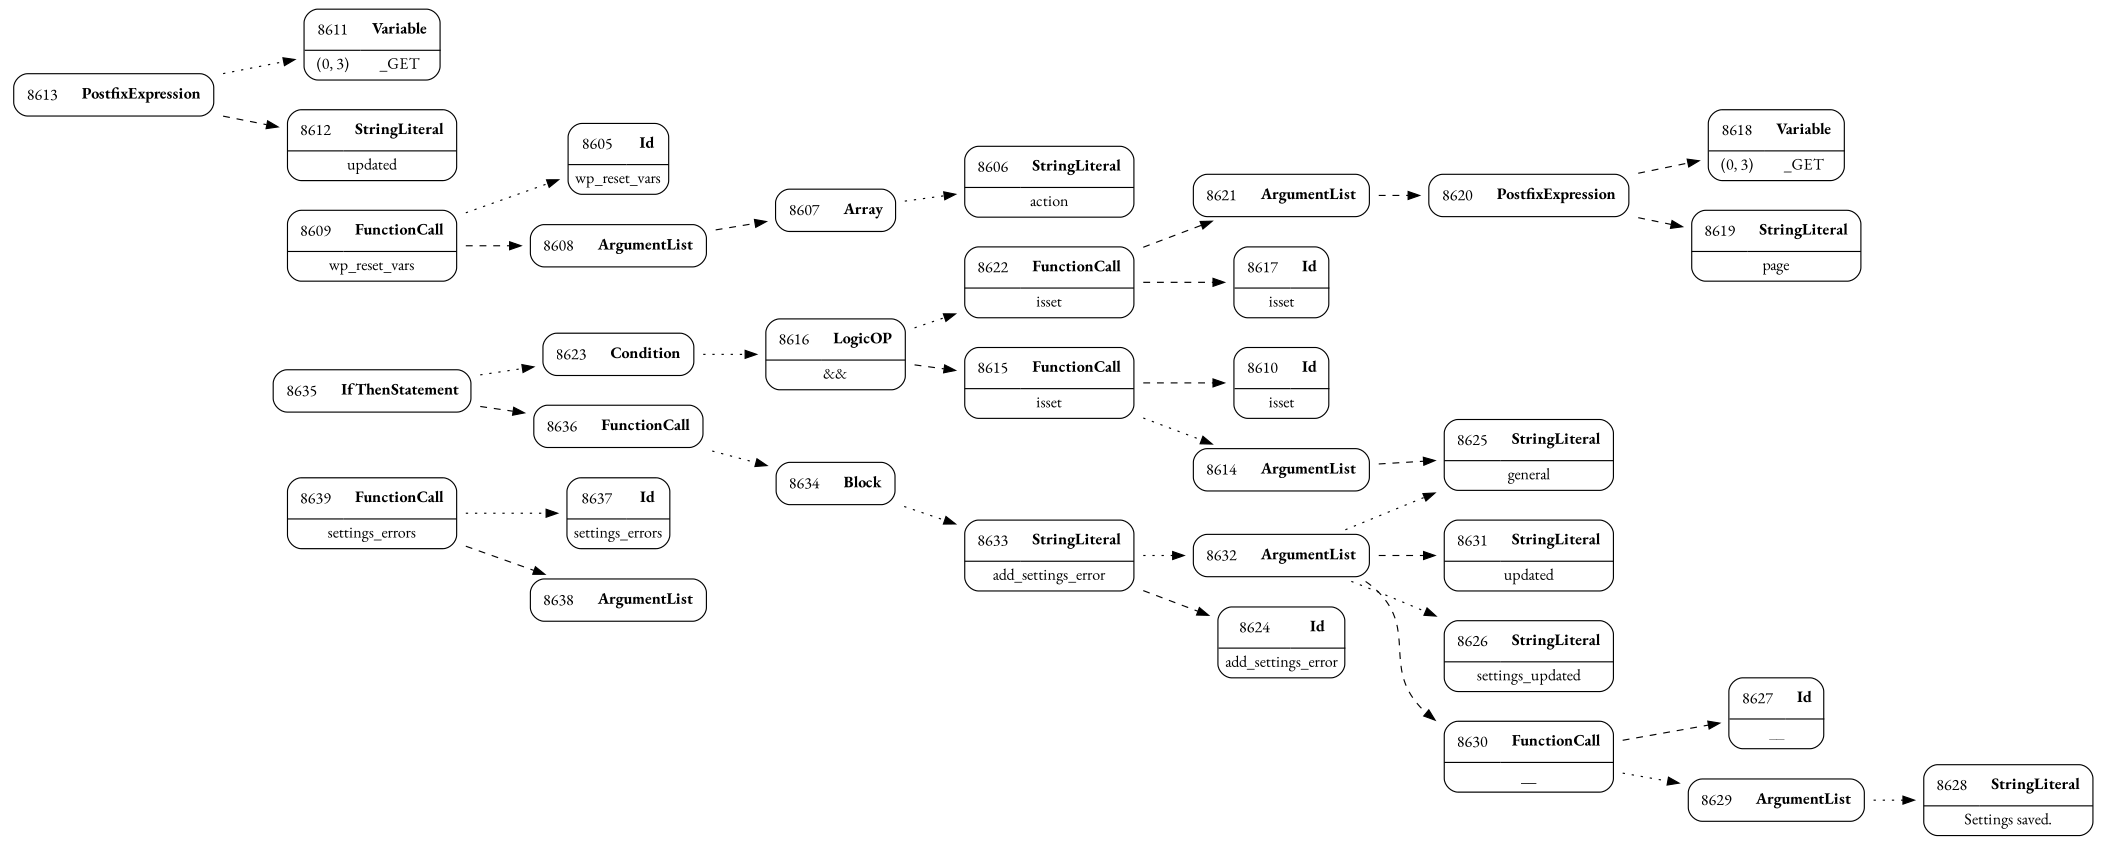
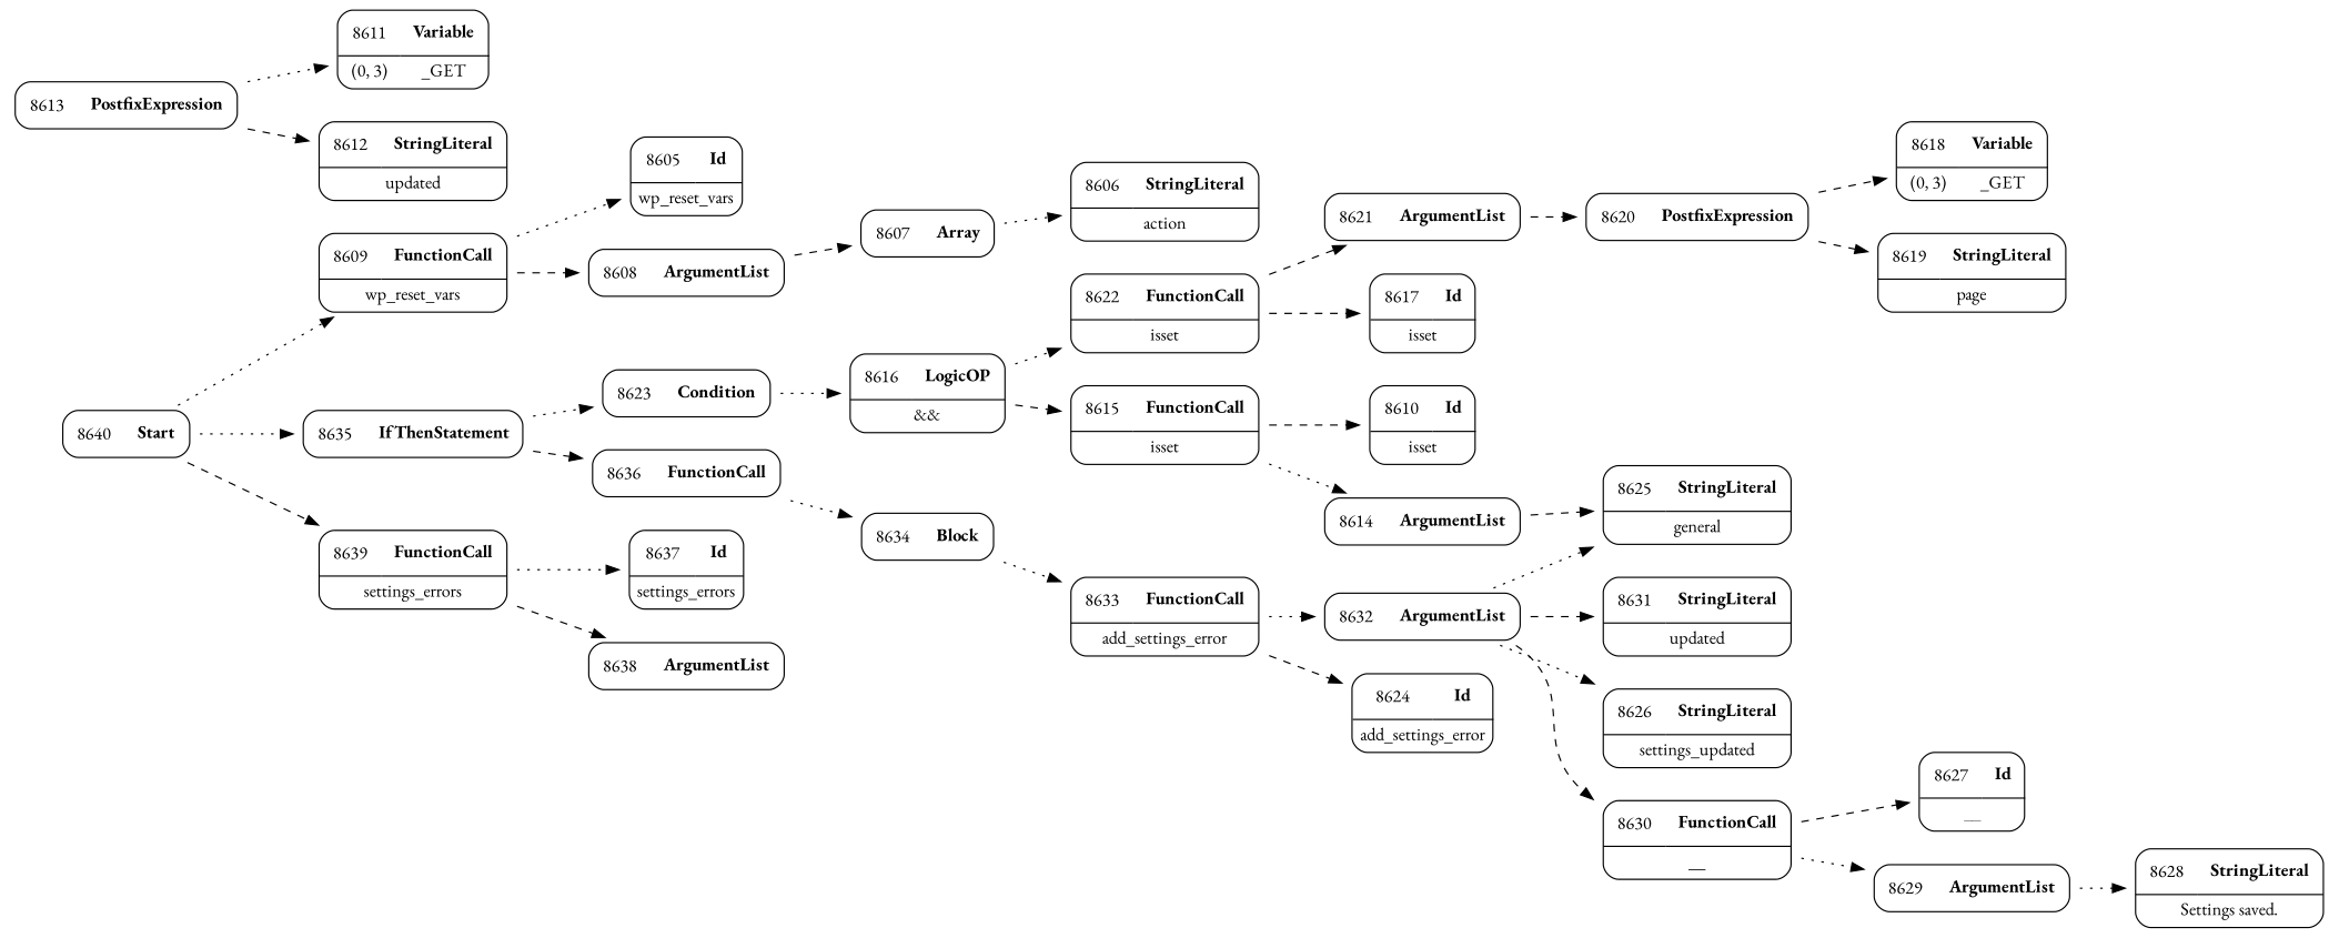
  digraph {
    fontname="EB Garamond"
    rankdir=LR
    node [fontname="EB Garamond" shape=none]
    edge [fontname="EB Garamond" style=dashed weight=2]
+   n1 [label=<<TABLE border='1' cellspacing='0' cellpadding='10' style='rounded' ><TR><TD border='0'>8640</TD><TD border='0'><B>Start</B></TD></TR></TABLE>>]
    n2 [label=<<TABLE border='1' cellspacing='0' cellpadding='10' style='rounded' ><TR><TD border='0'>8609</TD><TD border='0'><B>FunctionCall</B></TD></TR><HR/><TR><TD border='0' cellpadding='5' colspan='2'>wp_reset_vars</TD></TR></TABLE>>]
    n3 [label=<<TABLE border='1' cellspacing='0' cellpadding='10' style='rounded' ><TR><TD border='0'>8635</TD><TD border='0'><B>IfThenStatement</B></TD></TR></TABLE>>]
    n4 [label=<<TABLE border='1' cellspacing='0' cellpadding='10' style='rounded' ><TR><TD border='0'>8639</TD><TD border='0'><B>FunctionCall</B></TD></TR><HR/><TR><TD border='0' cellpadding='5' colspan='2'>settings_errors</TD></TR></TABLE>>]
    n5 [label=<<TABLE border='1' cellspacing='0' cellpadding='10' style='rounded' ><TR><TD border='0'>8605</TD><TD border='0'><B>Id</B></TD></TR><HR/><TR><TD border='0' cellpadding='5' colspan='2'>wp_reset_vars</TD></TR></TABLE>>]
    n6 [label=<<TABLE border='1' cellspacing='0' cellpadding='10' style='rounded' ><TR><TD border='0'>8608</TD><TD border='0'><B>ArgumentList</B></TD></TR></TABLE>>]
    n7 [label=<<TABLE border='1' cellspacing='0' cellpadding='10' style='rounded' ><TR><TD border='0'>8623</TD><TD border='0'><B>Condition</B></TD></TR></TABLE>>]
    n8 [label=<<TABLE border='1' cellspacing='0' cellpadding='10' style='rounded' ><TR><TD border='0'>8636</TD><TD border='0'><B>FunctionCall</B></TD></TR></TABLE>>]
    n9 [label=<<TABLE border='1' cellspacing='0' cellpadding='10' style='rounded' ><TR><TD border='0'>8637</TD><TD border='0'><B>Id</B></TD></TR><HR/><TR><TD border='0' cellpadding='5' colspan='2'>settings_errors</TD></TR></TABLE>>]
    n10 [label=<<TABLE border='1' cellspacing='0' cellpadding='10' style='rounded' ><TR><TD border='0'>8638</TD><TD border='0'><B>ArgumentList</B></TD></TR></TABLE>>]
    n11 [label=<<TABLE border='1' cellspacing='0' cellpadding='10' style='rounded' ><TR><TD border='0'>8607</TD><TD border='0'><B>Array</B></TD></TR></TABLE>>]
    n12 [label=<<TABLE border='1' cellspacing='0' cellpadding='10' style='rounded' ><TR><TD border='0'>8616</TD><TD border='0'><B>LogicOP</B></TD></TR><HR/><TR><TD border='0' cellpadding='5' colspan='2'>&amp;&amp;</TD></TR></TABLE>>]
    n13 [label=<<TABLE border='1' cellspacing='0' cellpadding='10' style='rounded' ><TR><TD border='0'>8634</TD><TD border='0'><B>Block</B></TD></TR></TABLE>>]
    n14 [label=<<TABLE border='1' cellspacing='0' cellpadding='10' style='rounded' ><TR><TD border='0'>8606</TD><TD border='0'><B>StringLiteral</B></TD></TR><HR/><TR><TD border='0' cellpadding='5' colspan='2'>action</TD></TR></TABLE>>]
    n15 [label=<<TABLE border='1' cellspacing='0' cellpadding='10' style='rounded' ><TR><TD border='0'>8610</TD><TD border='0'><B>Id</B></TD></TR><HR/><TR><TD border='0' cellpadding='5' colspan='2'>isset</TD></TR></TABLE>>]
    n16 [label=<<TABLE border='1' cellspacing='0' cellpadding='10' style='rounded' ><TR><TD border='0'>8611</TD><TD border='0'><B>Variable</B></TD></TR><HR/><TR><TD border='0' cellpadding='5'>(0, 3)</TD><TD border='0' cellpadding='5'>_GET</TD></TR></TABLE>>]
    n17 [label=<<TABLE border='1' cellspacing='0' cellpadding='10' style='rounded' ><TR><TD border='0'>8612</TD><TD border='0'><B>StringLiteral</B></TD></TR><HR/><TR><TD border='0' cellpadding='5' colspan='2'>updated</TD></TR></TABLE>>]
    n18 [label=<<TABLE border='1' cellspacing='0' cellpadding='10' style='rounded' ><TR><TD border='0'>8613</TD><TD border='0'><B>PostfixExpression</B></TD></TR></TABLE>>]
    n19 [label=<<TABLE border='1' cellspacing='0' cellpadding='10' style='rounded' ><TR><TD border='0'>8614</TD><TD border='0'><B>ArgumentList</B></TD></TR></TABLE>>]
    n20 [label=<<TABLE border='1' cellspacing='0' cellpadding='10' style='rounded' ><TR><TD border='0'>8625</TD><TD border='0'><B>StringLiteral</B></TD></TR><HR/><TR><TD border='0' cellpadding='5' colspan='2'>general</TD></TR></TABLE>>]
    n21 [label=<<TABLE border='1' cellspacing='0' cellpadding='10' style='rounded' ><TR><TD border='0'>8615</TD><TD border='0'><B>FunctionCall</B></TD></TR><HR/><TR><TD border='0' cellpadding='5' colspan='2'>isset</TD></TR></TABLE>>]
    n22 [label=<<TABLE border='1' cellspacing='0' cellpadding='10' style='rounded' ><TR><TD border='0'>8622</TD><TD border='0'><B>FunctionCall</B></TD></TR><HR/><TR><TD border='0' cellpadding='5' colspan='2'>isset</TD></TR></TABLE>>]
    n23 [label=<<TABLE border='1' cellspacing='0' cellpadding='10' style='rounded' ><TR><TD border='0'>8617</TD><TD border='0'><B>Id</B></TD></TR><HR/><TR><TD border='0' cellpadding='5' colspan='2'>isset</TD></TR></TABLE>>]
    n24 [label=<<TABLE border='1' cellspacing='0' cellpadding='10' style='rounded' ><TR><TD border='0'>8621</TD><TD border='0'><B>ArgumentList</B></TD></TR></TABLE>>]
    n25 [label=<<TABLE border='1' cellspacing='0' cellpadding='10' style='rounded' ><TR><TD border='0'>8620</TD><TD border='0'><B>PostfixExpression</B></TD></TR></TABLE>>]
    n26 [label=<<TABLE border='1' cellspacing='0' cellpadding='10' style='rounded' ><TR><TD border='0'>8618</TD><TD border='0'><B>Variable</B></TD></TR><HR/><TR><TD border='0' cellpadding='5'>(0, 3)</TD><TD border='0' cellpadding='5'>_GET</TD></TR></TABLE>>]
    n27 [label=<<TABLE border='1' cellspacing='0' cellpadding='10' style='rounded' ><TR><TD border='0'>8619</TD><TD border='0'><B>StringLiteral</B></TD></TR><HR/><TR><TD border='0' cellpadding='5' colspan='2'>page</TD></TR></TABLE>>]
    n28 [label=<<TABLE border='1' cellspacing='0' cellpadding='10' style='rounded' ><TR><TD border='0'>8624</TD><TD border='0'><B>Id</B></TD></TR><HR/><TR><TD border='0' cellpadding='5' colspan='2'>add_settings_error</TD></TR></TABLE>>]
    n29 [label=<<TABLE border='1' cellspacing='0' cellpadding='10' style='rounded' ><TR><TD border='0'>8626</TD><TD border='0'><B>StringLiteral</B></TD></TR><HR/><TR><TD border='0' cellpadding='5' colspan='2'>settings_updated</TD></TR></TABLE>>]
    n30 [label=<<TABLE border='1' cellspacing='0' cellpadding='10' style='rounded' ><TR><TD border='0'>8627</TD><TD border='0'><B>Id</B></TD></TR><HR/><TR><TD border='0' cellpadding='5' colspan='2'>__</TD></TR></TABLE>>]
    n31 [label=<<TABLE border='1' cellspacing='0' cellpadding='10' style='rounded' ><TR><TD border='0'>8628</TD><TD border='0'><B>StringLiteral</B></TD></TR><HR/><TR><TD border='0' cellpadding='5' colspan='2'>Settings saved.</TD></TR></TABLE>>]
    n32 [label=<<TABLE border='1' cellspacing='0' cellpadding='10' style='rounded' ><TR><TD border='0'>8629</TD><TD border='0'><B>ArgumentList</B></TD></TR></TABLE>>]
    n33 [label=<<TABLE border='1' cellspacing='0' cellpadding='10' style='rounded' ><TR><TD border='0'>8630</TD><TD border='0'><B>FunctionCall</B></TD></TR><HR/><TR><TD border='0' cellpadding='5' colspan='2'>__</TD></TR></TABLE>>]
    n34 [label=<<TABLE border='1' cellspacing='0' cellpadding='10' style='rounded' ><TR><TD border='0'>8631</TD><TD border='0'><B>StringLiteral</B></TD></TR><HR/><TR><TD border='0' cellpadding='5' colspan='2'>updated</TD></TR></TABLE>>]
    n35 [label=<<TABLE border='1' cellspacing='0' cellpadding='10' style='rounded' ><TR><TD border='0'>8632</TD><TD border='0'><B>ArgumentList</B></TD></TR></TABLE>>]
-   n36 [label=<<TABLE border='1' cellspacing='0' cellpadding='10' style='rounded' ><TR><TD border='0'>8633</TD><TD border='0'><B>StringLiteral</B></TD></TR><HR/><TR><TD border='0' cellpadding='5' colspan='2'>add_settings_error</TD></TR></TABLE>>]
+   n36 [label=<<TABLE border='1' cellspacing='0' cellpadding='10' style='rounded' ><TR><TD border='0'>8633</TD><TD border='0'><B>FunctionCall</B></TD></TR><HR/><TR><TD border='0' cellpadding='5' colspan='2'>add_settings_error</TD></TR></TABLE>>]
+   n1 -> n2 [style=dotted]
+   n1 -> n3 [style=dotted]
+   n1 -> n4
    n2 -> n5 [style=dotted]
    n2 -> n6
    n3 -> n7 [style=dotted]
    n3 -> n8
    n4 -> n9 [style=dotted]
    n4 -> n10
    n6 -> n11
    n7 -> n12 [style=dotted]
    n8 -> n13 [style=dotted]
    n11 -> n14 [style=dotted]
    n12 -> n21
    n12 -> n22 [style=dotted]
    n13 -> n36 [style=dotted]
    n18 -> n16 [style=dotted]
    n18 -> n17
    n19 -> n20
    n21 -> n15
    n21 -> n19 [style=dotted]
    n22 -> n23
    n22 -> n24
    n24 -> n25
    n25 -> n26
    n25 -> n27
    n32 -> n31 [style=dotted]
    n33 -> n30
    n33 -> n32 [style=dotted]
    n35 -> n20 [style=dotted]
    n35 -> n29 [style=dotted]
    n35 -> n33
    n35 -> n34
    n36 -> n28
    n36 -> n35 [style=dotted]
  }
